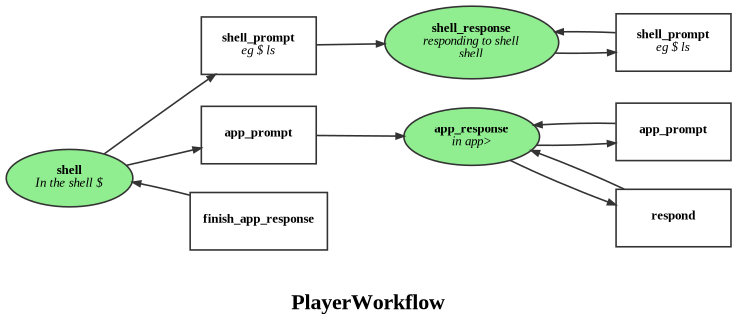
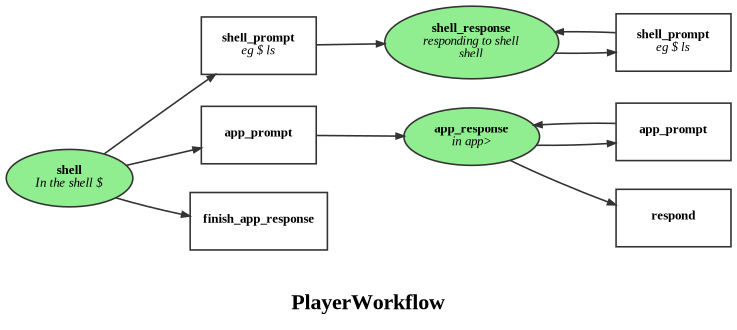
  digraph {
    fontname="Liberation Serif"
    label=<<B>PlayerWorkflow</B>>
    rankdir=LR
    node [color="#333333" fillcolor=lightgreen fixedsize=false fontname="Liberation Serif" fontsize=8 shape=box]
    edge [arrowhead=normal arrowsize=0.5 color="#333333" fontname="Liberation Serif" fontsize=7 style=solid]
    n1 [label=<<B>shell</B><BR/><I>In the shell $</I>> shape=oval style=filled width=1]
    n2 [label=<<B>shell_prompt</B><BR/><I>eg $ ls</I>> width=1]
    n3 [label=<<B>app_prompt</B>> width=1]
    n4 [label=<<B>shell_response</B><BR/><I>responding to shell<BR/>shell</I>> shape=oval style=filled width=1]
    n5 [label=<<B>app_response</B><BR/><I>in app&gt;</I>> shape=oval style=filled width=1]
    n6 [label=<<B>app_prompt</B>> width=1]
    n7 [label=<<B>respond</B>> width=1]
    n8 [label=<<B>finish_app_response</B>> width=1]
    n9 [label=<<B>shell_prompt</B><BR/><I>eg $ ls</I>> width=1]
    n1 -> n2
    n1 -> n3
    n2 -> n4
    n3 -> n5
    n4 -> n9
    n5 -> n6
    n5 -> n7
    n6 -> n5
-   n7 -> n5
-   n8 -> n1
+   n1 -> n8
    n9 -> n4
  }
